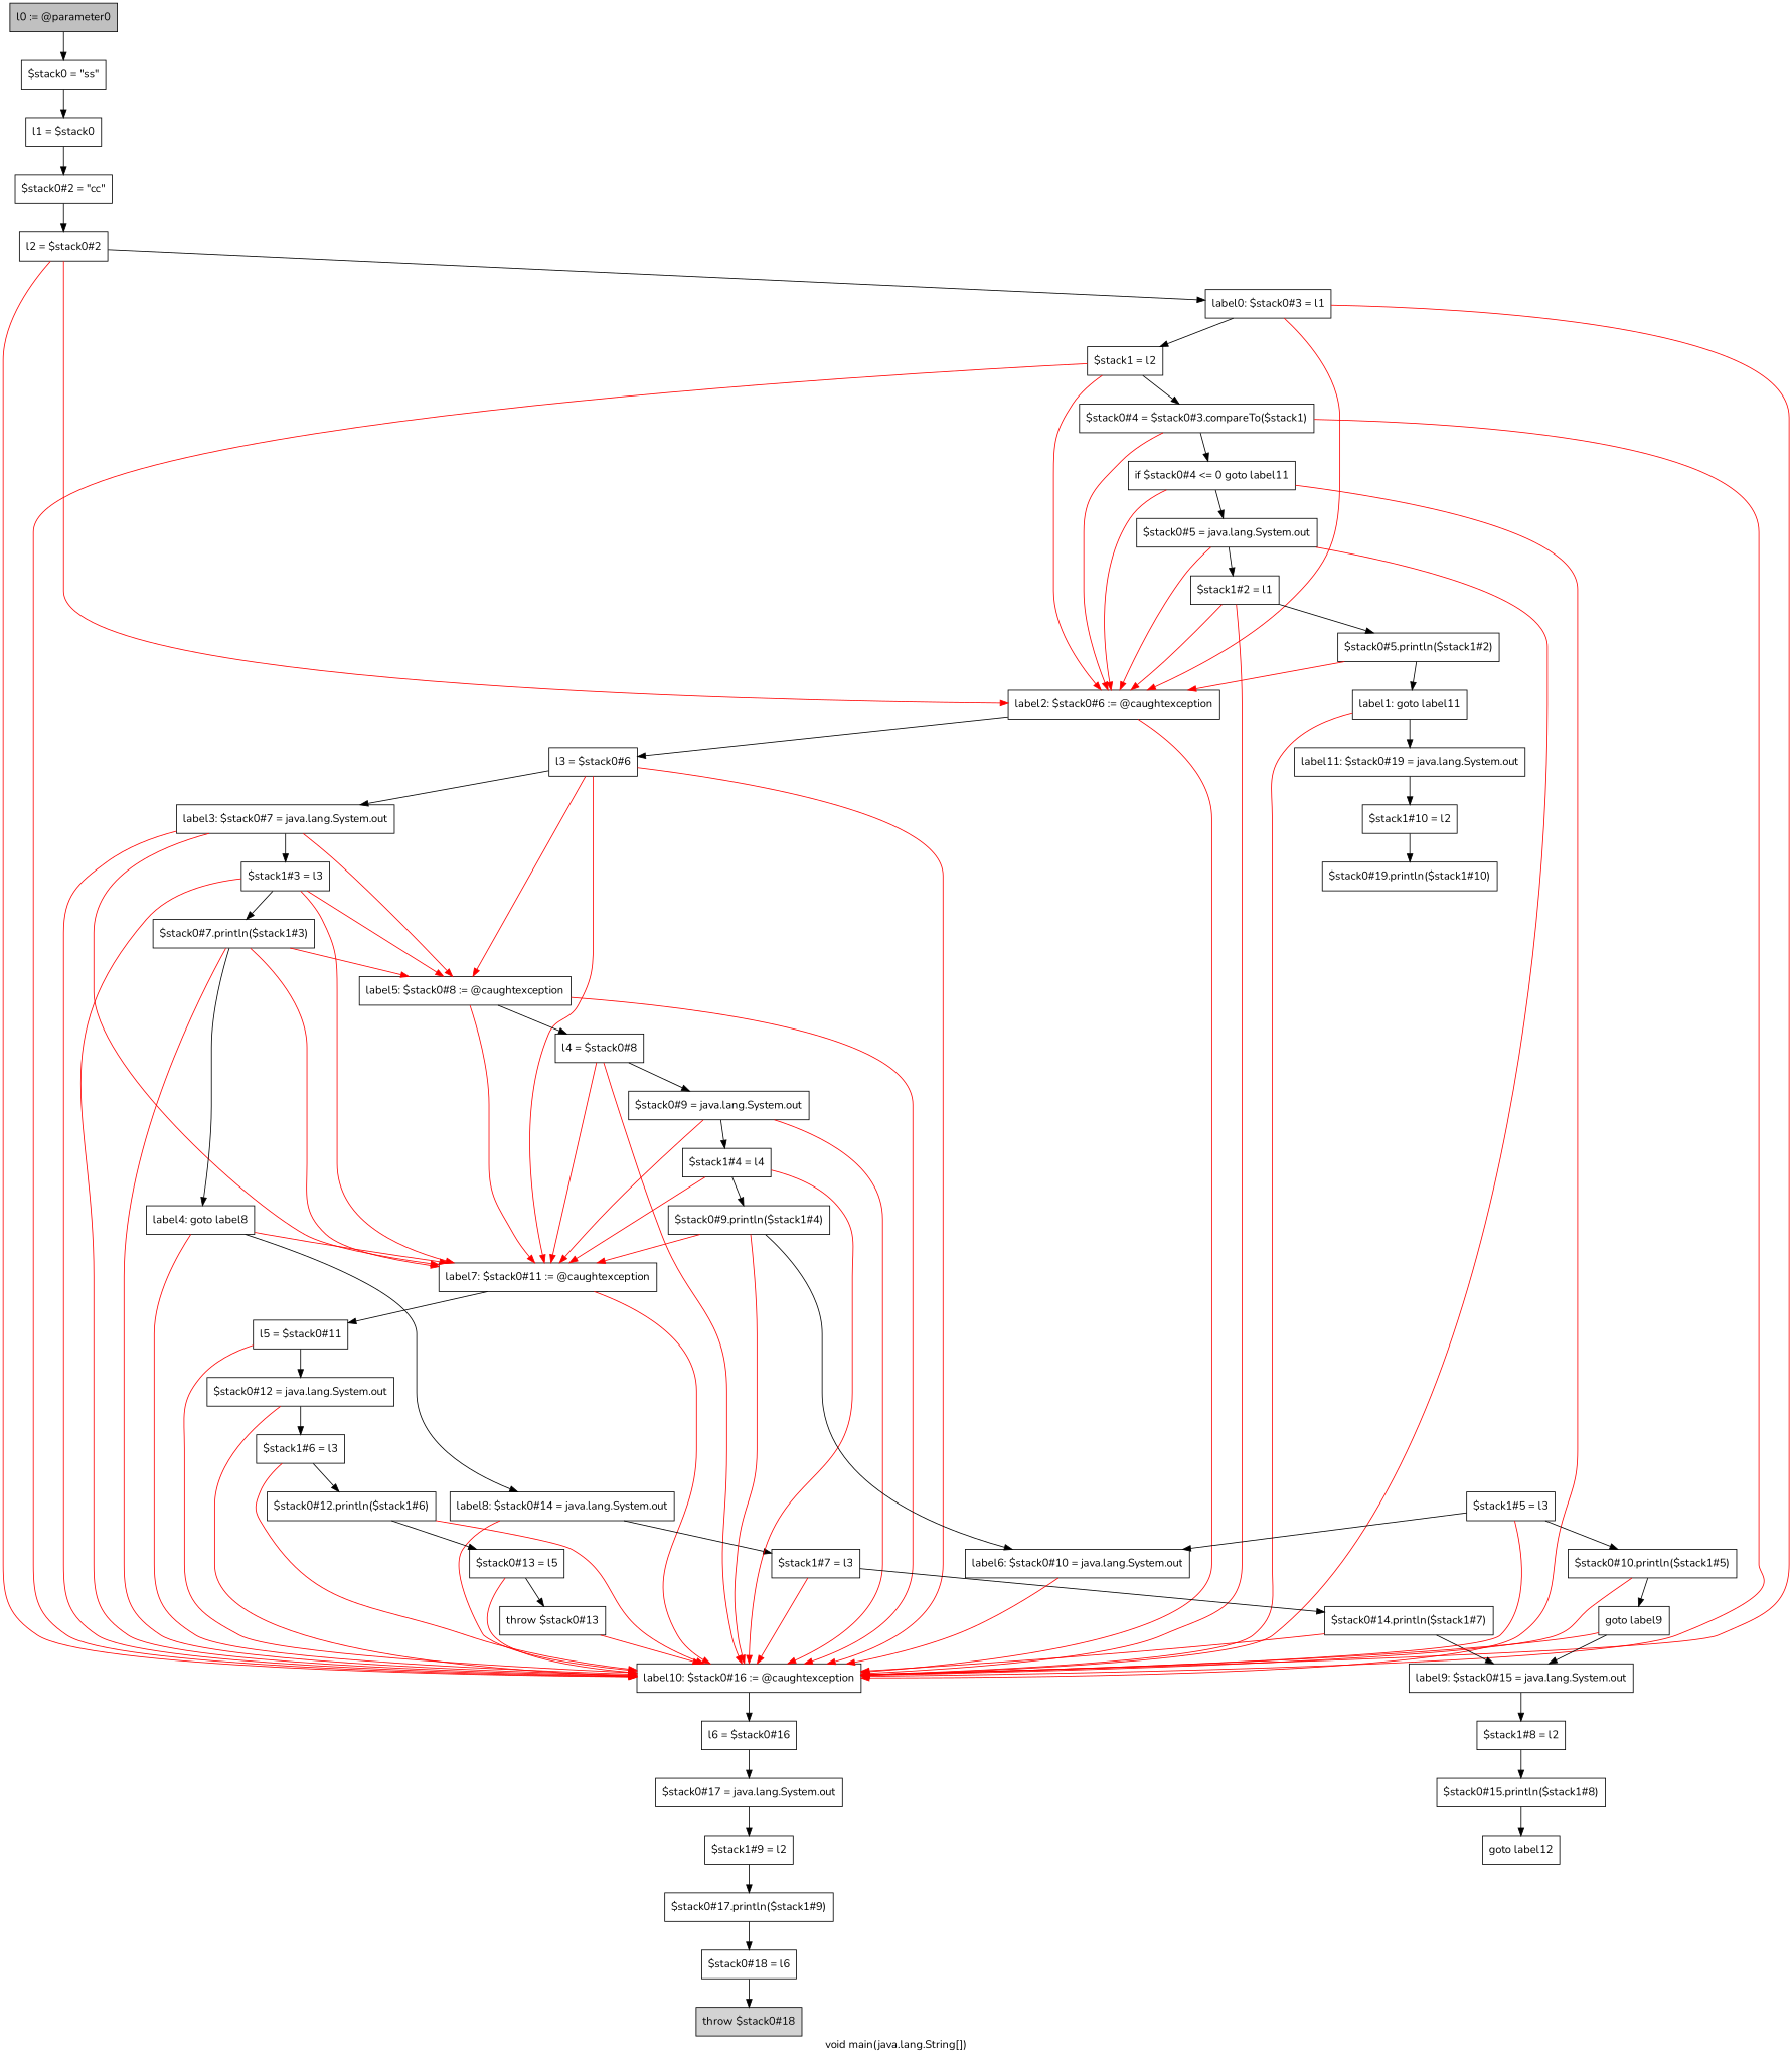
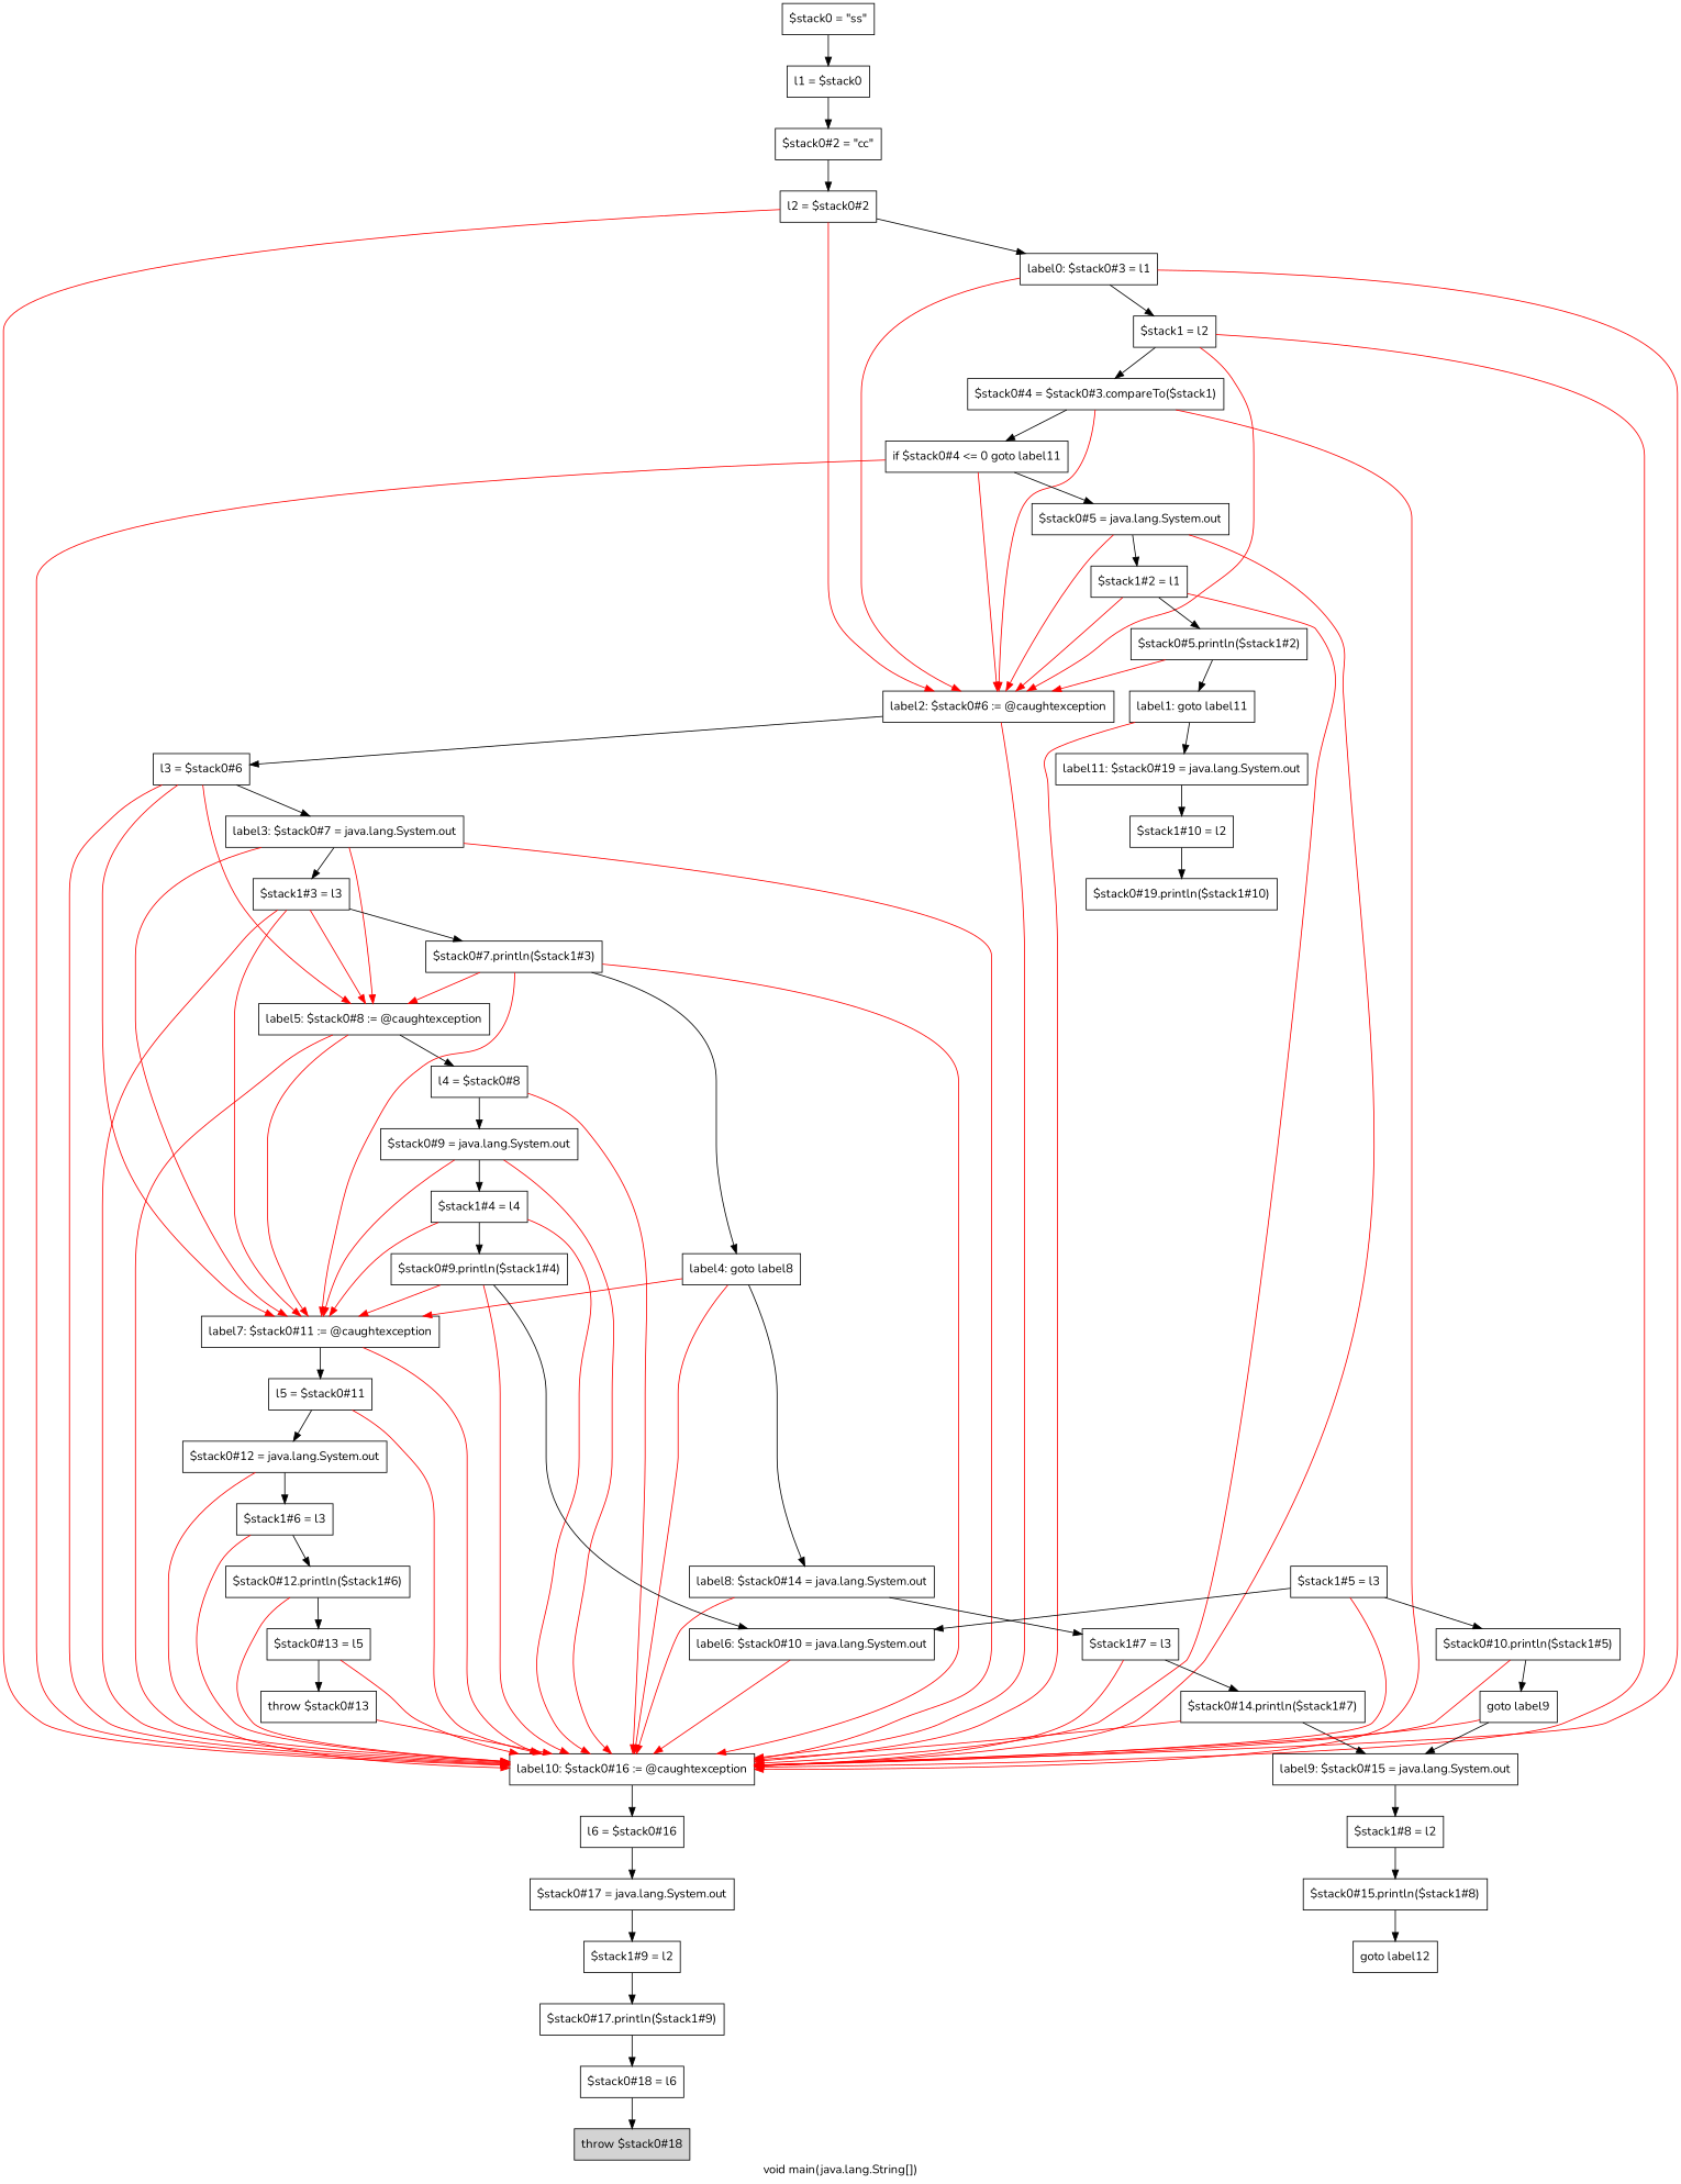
  digraph {
    fontname=Nunito
    label="void main(java.lang.String[])"
    node [fontname=Nunito shape=box]
    edge [color=red fontname=Nunito]
-   n1 [fillcolor=gray label="l0 := @parameter0" style=filled]
    n2 [label="$stack0 = \"ss\""]
    n3 [label="l1 = $stack0"]
    n4 [label="$stack0#2 = \"cc\""]
    n5 [label="l2 = $stack0#2"]
    n6 [label="label0: $stack0#3 = l1"]
    n7 [label="label2: $stack0#6 := @caughtexception"]
    n8 [label="label10: $stack0#16 := @caughtexception"]
    n9 [label="$stack1 = l2"]
    n10 [label="l3 = $stack0#6"]
    n11 [label="l6 = $stack0#16"]
    n12 [label="$stack0#4 = $stack0#3.compareTo($stack1)"]
    n13 [label="label3: $stack0#7 = java.lang.System.out"]
    n14 [label="label5: $stack0#8 := @caughtexception"]
    n15 [label="label7: $stack0#11 := @caughtexception"]
    n16 [label="$stack0#17 = java.lang.System.out"]
    n17 [label="if $stack0#4 <= 0 goto label11"]
    n18 [label="$stack0#5 = java.lang.System.out"]
    n19 [label="$stack1#2 = l1"]
    n20 [label="label11: $stack0#19 = java.lang.System.out"]
    n21 [label="$stack1#10 = l2"]
    n22 [label="$stack0#5.println($stack1#2)"]
    n23 [label="$stack0#19.println($stack1#10)"]
    n24 [label="label1: goto label11"]
    n25 [label="$stack1#3 = l3"]
    n26 [label="l4 = $stack0#8"]
    n27 [label="l5 = $stack0#11"]
    n28 [label="$stack0#7.println($stack1#3)"]
    n29 [label="$stack0#9 = java.lang.System.out"]
    n30 [label="$stack0#12 = java.lang.System.out"]
    n31 [label="label4: goto label8"]
    n32 [label="label8: $stack0#14 = java.lang.System.out"]
    n33 [label="$stack1#7 = l3"]
    n34 [label="$stack0#14.println($stack1#7)"]
    n35 [label="$stack1#4 = l4"]
    n36 [label="$stack0#9.println($stack1#4)"]
    n37 [label="label6: $stack0#10 = java.lang.System.out"]
    n38 [label="$stack1#5 = l3"]
    n39 [label="$stack0#10.println($stack1#5)"]
    n40 [label="goto label9"]
    n41 [label="label9: $stack0#15 = java.lang.System.out"]
    n42 [label="$stack1#8 = l2"]
    n43 [label="$stack0#15.println($stack1#8)"]
    n44 [label="$stack1#6 = l3"]
    n45 [label="$stack0#12.println($stack1#6)"]
    n46 [label="$stack0#13 = l5"]
    n47 [label="throw $stack0#13"]
    n48 [label="goto label12"]
    n49 [label="$stack1#9 = l2"]
    n50 [label="$stack0#17.println($stack1#9)"]
    n51 [label="$stack0#18 = l6"]
    n52 [fillcolor=lightgray label="throw $stack0#18" style=filled]
-   n1 -> n2 [color=black]
    n2 -> n3 [color=black]
    n3 -> n4 [color=black]
    n4 -> n5 [color=black]
    n5 -> n6 [color=black]
    n5 -> n7
    n5 -> n8
    n6 -> n7
    n6 -> n8
    n6 -> n9 [color=black]
    n7 -> n8
    n7 -> n10 [color=black]
    n8 -> n11 [color=black]
    n9 -> n7
    n9 -> n8
    n9 -> n12 [color=black]
    n10 -> n8
    n10 -> n13 [color=black]
    n10 -> n14
    n10 -> n15
    n11 -> n16 [color=black]
    n12 -> n7
    n12 -> n8
    n12 -> n17 [color=black]
    n13 -> n8
    n13 -> n14
    n13 -> n15
    n13 -> n25 [color=black]
    n14 -> n8
    n14 -> n15
    n14 -> n26 [color=black]
    n15 -> n8
    n15 -> n27 [color=black]
    n16 -> n49 [color=black]
    n17 -> n7
    n17 -> n8
    n17 -> n18 [color=black]
    n18 -> n7
    n18 -> n8
    n18 -> n19 [color=black]
    n19 -> n7
    n19 -> n8
    n19 -> n22 [color=black]
    n20 -> n21 [color=black]
    n21 -> n23 [color=black]
    n22 -> n7
    n22 -> n24 [color=black]
    n24 -> n8
    n24 -> n20 [color=black]
    n25 -> n8
    n25 -> n14
    n25 -> n15
    n25 -> n28 [color=black]
    n26 -> n8
-   n26 -> n15
    n26 -> n29 [color=black]
    n27 -> n8
    n27 -> n30 [color=black]
    n28 -> n8
    n28 -> n14
    n28 -> n15
    n28 -> n31 [color=black]
    n29 -> n8
    n29 -> n15
    n29 -> n35 [color=black]
    n30 -> n8
    n30 -> n44 [color=black]
    n31 -> n8
    n31 -> n15
    n31 -> n32 [color=black]
    n32 -> n8
    n32 -> n33 [color=black]
    n33 -> n8
    n33 -> n34 [color=black]
    n34 -> n8
    n34 -> n41 [color=black]
    n35 -> n8
    n35 -> n15
    n35 -> n36 [color=black]
    n36 -> n8
    n36 -> n15
    n36 -> n37 [color=black]
    n37 -> n8
    n38 -> n8
    n38 -> n37 [color=black]
    n38 -> n39 [color=black]
    n39 -> n8
    n39 -> n40 [color=black]
    n40 -> n8
    n40 -> n41 [color=black]
    n41 -> n42 [color=black]
    n42 -> n43 [color=black]
    n43 -> n48 [color=black]
    n44 -> n8
    n44 -> n45 [color=black]
    n45 -> n8
    n45 -> n46 [color=black]
    n46 -> n8
    n46 -> n47 [color=black]
    n47 -> n8
    n49 -> n50 [color=black]
    n50 -> n51 [color=black]
    n51 -> n52 [color=black]
  }
